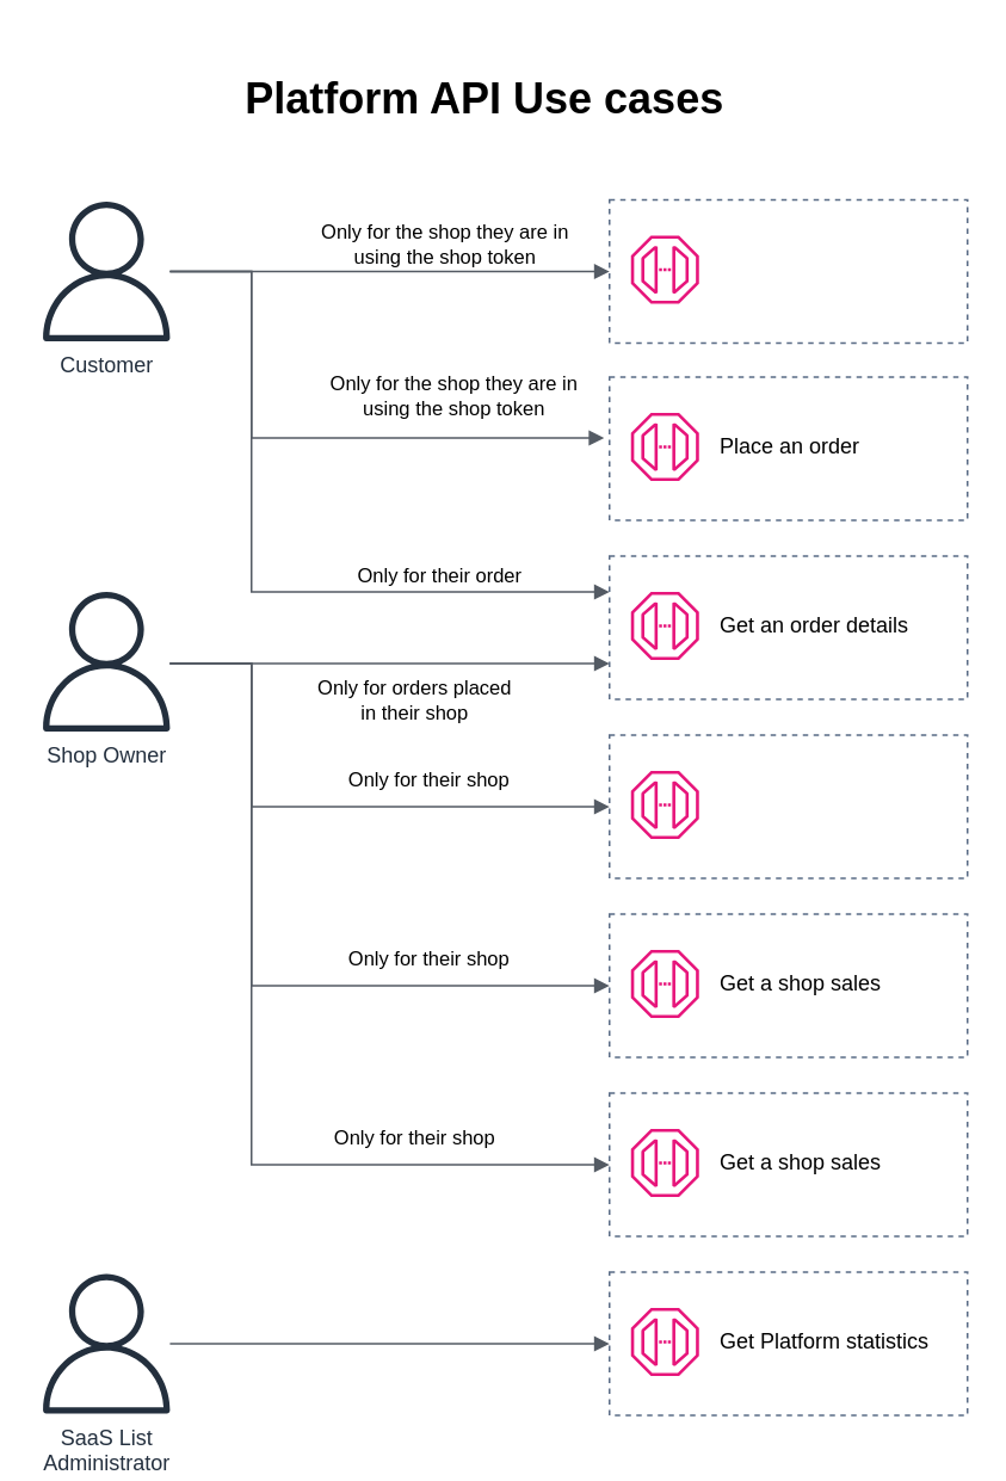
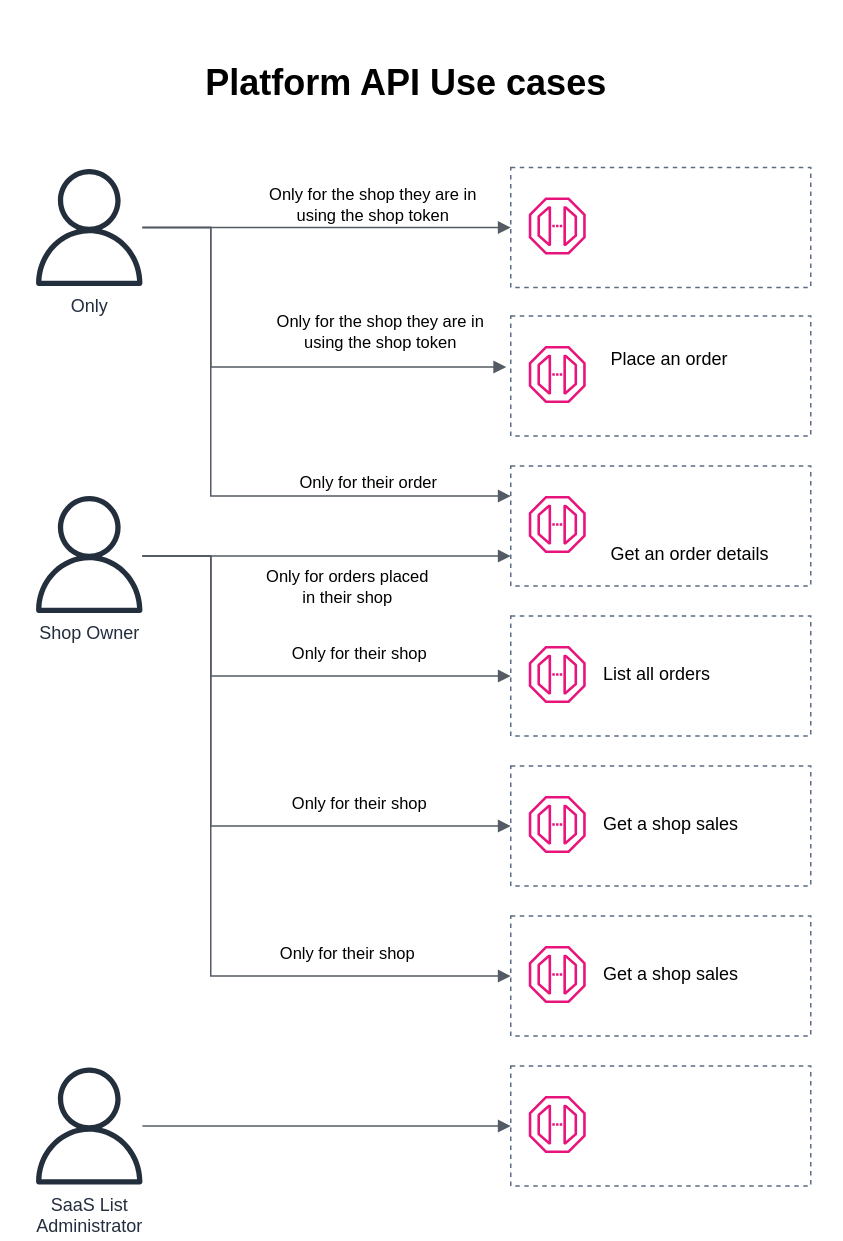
  <mxCell id="0" />
  <mxCell id="1" parent="0" />
  <mxCell id="2" value="&lt;h1&gt;Platform API Use cases&lt;/h1&gt;" style="text;html=1;align=center;verticalAlign=middle;resizable=0;points=[];autosize=1;strokeColor=none;fillColor=none;" parent="1" vertex="1"><mxGeometry x="125" y="20" width="290" height="70" as="geometry" /></mxCell>
- <mxCell id="3" value="Customer" style="sketch=0;outlineConnect=0;fontColor=#232F3E;gradientColor=none;fillColor=#232F3D;strokeColor=none;dashed=0;verticalLabelPosition=bottom;verticalAlign=top;align=center;html=1;fontSize=12;fontStyle=0;aspect=fixed;pointerEvents=1;shape=mxgraph.aws4.user;" vertex="1" parent="1"><mxGeometry x="20" y="112" width="78" height="78" as="geometry" /></mxCell>
+ <mxCell id="3" value="Only" style="sketch=0;outlineConnect=0;fontColor=#232F3E;gradientColor=none;fillColor=#232F3D;strokeColor=none;dashed=0;verticalLabelPosition=bottom;verticalAlign=top;align=center;html=1;fontSize=12;fontStyle=0;aspect=fixed;pointerEvents=1;shape=mxgraph.aws4.user;" vertex="1" parent="1"><mxGeometry x="20" y="112" width="78" height="78" as="geometry" /></mxCell>
  <mxCell id="4" value="Shop Owner" style="sketch=0;outlineConnect=0;fontColor=#232F3E;gradientColor=none;fillColor=#232F3D;strokeColor=none;dashed=0;verticalLabelPosition=bottom;verticalAlign=top;align=center;html=1;fontSize=12;fontStyle=0;aspect=fixed;pointerEvents=1;shape=mxgraph.aws4.user;" vertex="1" parent="1"><mxGeometry x="20" y="330" width="78" height="78" as="geometry" /></mxCell>
  <mxCell id="5" value="SaaS List&lt;div&gt;Administrator&lt;/div&gt;" style="sketch=0;outlineConnect=0;fontColor=#232F3E;gradientColor=none;fillColor=#232F3D;strokeColor=none;dashed=0;verticalLabelPosition=bottom;verticalAlign=top;align=center;html=1;fontSize=12;fontStyle=0;aspect=fixed;pointerEvents=1;shape=mxgraph.aws4.user;" vertex="1" parent="1"><mxGeometry x="20" y="711" width="78" height="78" as="geometry" /></mxCell>
  <mxCell id="6" value="" style="group" vertex="1" connectable="0" parent="1"><mxGeometry x="340" y="111" width="200" height="80" as="geometry" /></mxCell>
  <mxCell id="7" value="" style="fillColor=none;strokeColor=#5A6C86;dashed=1;verticalAlign=top;fontStyle=0;fontColor=#5A6C86;whiteSpace=wrap;html=1;" vertex="1" parent="6"><mxGeometry width="200" height="80" as="geometry" /></mxCell>
  <mxCell id="8" value="" style="sketch=0;outlineConnect=0;fontColor=#232F3E;gradientColor=none;fillColor=#E7157B;strokeColor=none;dashed=0;verticalLabelPosition=bottom;verticalAlign=top;align=center;html=1;fontSize=12;fontStyle=0;aspect=fixed;pointerEvents=1;shape=mxgraph.aws4.endpoint;" vertex="1" parent="6"><mxGeometry x="12" y="20" width="38" height="38" as="geometry" /></mxCell>
  <mxCell id="9" value="" style="group" vertex="1" connectable="0" parent="1"><mxGeometry x="340" y="310" width="200" height="80" as="geometry" /></mxCell>
  <mxCell id="10" value="" style="fillColor=none;strokeColor=#5A6C86;dashed=1;verticalAlign=top;fontStyle=0;fontColor=#5A6C86;whiteSpace=wrap;html=1;" vertex="1" parent="9"><mxGeometry width="200" height="80" as="geometry" /></mxCell>
  <mxCell id="11" value="" style="sketch=0;outlineConnect=0;fontColor=#232F3E;gradientColor=none;fillColor=#E7157B;strokeColor=none;dashed=0;verticalLabelPosition=bottom;verticalAlign=top;align=center;html=1;fontSize=12;fontStyle=0;aspect=fixed;pointerEvents=1;shape=mxgraph.aws4.endpoint;" vertex="1" parent="9"><mxGeometry x="12" y="20" width="38" height="38" as="geometry" /></mxCell>
- <mxCell id="12" value="Get an order details" style="rounded=0;whiteSpace=wrap;html=1;fillColor=none;strokeColor=none;align=left;" vertex="1" parent="9"><mxGeometry x="60" y="24" width="120" height="30" as="geometry" /></mxCell>
+ <mxCell id="12" value="Get an order details" style="rounded=0;whiteSpace=wrap;html=1;fillColor=none;strokeColor=none;align=left;" vertex="1" parent="9"><mxGeometry x="65" y="44" width="120" height="30" as="geometry" /></mxCell>
  <mxCell id="13" value="" style="group" vertex="1" connectable="0" parent="1"><mxGeometry x="340" y="710" width="200" height="80" as="geometry" /></mxCell>
  <mxCell id="14" value="" style="fillColor=none;strokeColor=#5A6C86;dashed=1;verticalAlign=top;fontStyle=0;fontColor=#5A6C86;whiteSpace=wrap;html=1;" vertex="1" parent="13"><mxGeometry width="200" height="80" as="geometry" /></mxCell>
  <mxCell id="15" value="" style="sketch=0;outlineConnect=0;fontColor=#232F3E;gradientColor=none;fillColor=#E7157B;strokeColor=none;dashed=0;verticalLabelPosition=bottom;verticalAlign=top;align=center;html=1;fontSize=12;fontStyle=0;aspect=fixed;pointerEvents=1;shape=mxgraph.aws4.endpoint;" vertex="1" parent="13"><mxGeometry x="12" y="20" width="38" height="38" as="geometry" /></mxCell>
- <mxCell id="16" value="Get Platform statistics" style="rounded=0;whiteSpace=wrap;html=1;fillColor=none;strokeColor=none;align=left;" vertex="1" parent="13"><mxGeometry x="60" y="24" width="120" height="30" as="geometry" /></mxCell>
  <mxCell id="17" value="" style="group" vertex="1" connectable="0" parent="1"><mxGeometry x="340" y="210" width="200" height="80" as="geometry" /></mxCell>
  <mxCell id="18" value="" style="fillColor=none;strokeColor=#5A6C86;dashed=1;verticalAlign=top;fontStyle=0;fontColor=#5A6C86;whiteSpace=wrap;html=1;" vertex="1" parent="17"><mxGeometry width="200" height="80" as="geometry" /></mxCell>
  <mxCell id="19" value="" style="sketch=0;outlineConnect=0;fontColor=#232F3E;gradientColor=none;fillColor=#E7157B;strokeColor=none;dashed=0;verticalLabelPosition=bottom;verticalAlign=top;align=center;html=1;fontSize=12;fontStyle=0;aspect=fixed;pointerEvents=1;shape=mxgraph.aws4.endpoint;" vertex="1" parent="17"><mxGeometry x="12" y="20" width="38" height="38" as="geometry" /></mxCell>
- <mxCell id="20" value="Place an order" style="rounded=0;whiteSpace=wrap;html=1;fillColor=none;strokeColor=none;align=left;" vertex="1" parent="17"><mxGeometry x="60" y="24" width="120" height="30" as="geometry" /></mxCell>
+ <mxCell id="20" value="Place an order" style="rounded=0;whiteSpace=wrap;html=1;fillColor=none;strokeColor=none;align=left;" vertex="1" parent="17"><mxGeometry x="65" y="14" width="120" height="30" as="geometry" /></mxCell>
  <mxCell id="21" value="" style="edgeStyle=orthogonalEdgeStyle;html=1;endArrow=block;elbow=vertical;startArrow=none;endFill=1;strokeColor=#545B64;rounded=0;entryX=0;entryY=0.5;entryDx=0;entryDy=0;" edge="1" parent="1" source="3" target="7"><mxGeometry width="100" relative="1" as="geometry"><mxPoint x="190" y="290" as="sourcePoint" /><mxPoint x="290" y="290" as="targetPoint" /></mxGeometry></mxCell>
  <mxCell id="22" value="Only for the shop they are in&lt;div&gt;using the shop token&lt;/div&gt;" style="edgeLabel;html=1;align=center;verticalAlign=middle;resizable=0;points=[];" vertex="1" connectable="0" parent="21"><mxGeometry x="-0.319" y="-3" relative="1" as="geometry"><mxPoint x="69" y="-19" as="offset" /></mxGeometry></mxCell>
  <mxCell id="23" value="" style="edgeStyle=orthogonalEdgeStyle;html=1;endArrow=block;elbow=vertical;startArrow=none;endFill=1;strokeColor=#545B64;rounded=0;entryX=-0.015;entryY=0.425;entryDx=0;entryDy=0;entryPerimeter=0;" edge="1" parent="1" source="3" target="18"><mxGeometry width="100" relative="1" as="geometry"><mxPoint x="700" y="530" as="sourcePoint" /><mxPoint x="800" y="530" as="targetPoint" /><Array as="points"><mxPoint x="140" y="151" /><mxPoint x="140" y="244" /></Array></mxGeometry></mxCell>
  <mxCell id="24" value="Only for the shop they are in&lt;div&gt;using the shop token&lt;/div&gt;" style="edgeLabel;html=1;align=center;verticalAlign=middle;resizable=0;points=[];" vertex="1" connectable="0" parent="23"><mxGeometry x="0.311" y="4" relative="1" as="geometry"><mxPoint x="31" y="-20" as="offset" /></mxGeometry></mxCell>
  <mxCell id="25" value="" style="group" vertex="1" connectable="0" parent="1"><mxGeometry x="340" y="410" width="200" height="80" as="geometry" /></mxCell>
  <mxCell id="26" value="" style="fillColor=none;strokeColor=#5A6C86;dashed=1;verticalAlign=top;fontStyle=0;fontColor=#5A6C86;whiteSpace=wrap;html=1;" vertex="1" parent="25"><mxGeometry width="200" height="80" as="geometry" /></mxCell>
  <mxCell id="27" value="" style="sketch=0;outlineConnect=0;fontColor=#232F3E;gradientColor=none;fillColor=#E7157B;strokeColor=none;dashed=0;verticalLabelPosition=bottom;verticalAlign=top;align=center;html=1;fontSize=12;fontStyle=0;aspect=fixed;pointerEvents=1;shape=mxgraph.aws4.endpoint;" vertex="1" parent="25"><mxGeometry x="12" y="20" width="38" height="38" as="geometry" /></mxCell>
+ <mxCell id="28" value="List all orders" style="rounded=0;whiteSpace=wrap;html=1;fillColor=none;strokeColor=none;align=left;" vertex="1" parent="25"><mxGeometry x="60" y="24" width="120" height="30" as="geometry" /></mxCell>
  <mxCell id="29" value="" style="edgeStyle=orthogonalEdgeStyle;html=1;endArrow=block;elbow=vertical;startArrow=none;endFill=1;strokeColor=#545B64;rounded=0;entryX=0;entryY=0.25;entryDx=0;entryDy=0;" edge="1" parent="1" source="3" target="10"><mxGeometry width="100" relative="1" as="geometry"><mxPoint x="94" y="161" as="sourcePoint" /><mxPoint x="347" y="274" as="targetPoint" /><Array as="points"><mxPoint x="140" y="151" /><mxPoint x="140" y="330" /></Array></mxGeometry></mxCell>
  <mxCell id="30" value="Only for their order" style="edgeLabel;html=1;align=center;verticalAlign=middle;resizable=0;points=[];" vertex="1" connectable="0" parent="29"><mxGeometry x="0.311" y="4" relative="1" as="geometry"><mxPoint x="51" y="-6" as="offset" /></mxGeometry></mxCell>
  <mxCell id="31" value="" style="edgeStyle=orthogonalEdgeStyle;html=1;endArrow=block;elbow=vertical;startArrow=none;endFill=1;strokeColor=#545B64;rounded=0;entryX=0;entryY=0.75;entryDx=0;entryDy=0;" edge="1" parent="1" source="4" target="10"><mxGeometry width="100" relative="1" as="geometry"><mxPoint x="270" y="470" as="sourcePoint" /><mxPoint x="370" y="470" as="targetPoint" /><Array as="points"><mxPoint x="100" y="370" /><mxPoint x="100" y="370" /></Array></mxGeometry></mxCell>
  <mxCell id="32" value="Only for orders placed&lt;div&gt;in their shop&lt;/div&gt;" style="edgeLabel;html=1;align=center;verticalAlign=middle;resizable=0;points=[];" vertex="1" connectable="0" parent="31"><mxGeometry x="0.186" y="-2" relative="1" as="geometry"><mxPoint x="-10" y="18" as="offset" /></mxGeometry></mxCell>
  <mxCell id="33" value="" style="group" vertex="1" connectable="0" parent="1"><mxGeometry x="340" y="510" width="200" height="80" as="geometry" /></mxCell>
  <mxCell id="34" value="" style="fillColor=none;strokeColor=#5A6C86;dashed=1;verticalAlign=top;fontStyle=0;fontColor=#5A6C86;whiteSpace=wrap;html=1;" vertex="1" parent="33"><mxGeometry width="200" height="80" as="geometry" /></mxCell>
  <mxCell id="35" value="" style="sketch=0;outlineConnect=0;fontColor=#232F3E;gradientColor=none;fillColor=#E7157B;strokeColor=none;dashed=0;verticalLabelPosition=bottom;verticalAlign=top;align=center;html=1;fontSize=12;fontStyle=0;aspect=fixed;pointerEvents=1;shape=mxgraph.aws4.endpoint;" vertex="1" parent="33"><mxGeometry x="12" y="20" width="38" height="38" as="geometry" /></mxCell>
  <mxCell id="36" value="Get a shop sales" style="rounded=0;whiteSpace=wrap;html=1;fillColor=none;strokeColor=none;align=left;" vertex="1" parent="33"><mxGeometry x="60" y="24" width="120" height="30" as="geometry" /></mxCell>
  <mxCell id="37" value="" style="edgeStyle=orthogonalEdgeStyle;html=1;endArrow=block;elbow=vertical;startArrow=none;endFill=1;strokeColor=#545B64;rounded=0;entryX=0;entryY=0.5;entryDx=0;entryDy=0;" edge="1" parent="1" source="4" target="34"><mxGeometry width="100" relative="1" as="geometry"><mxPoint x="104" y="380" as="sourcePoint" /><mxPoint x="350" y="380" as="targetPoint" /><Array as="points"><mxPoint x="140" y="370" /><mxPoint x="140" y="550" /></Array></mxGeometry></mxCell>
  <mxCell id="38" value="Only for their shop" style="edgeLabel;html=1;align=center;verticalAlign=middle;resizable=0;points=[];" vertex="1" connectable="0" parent="37"><mxGeometry x="0.186" y="-2" relative="1" as="geometry"><mxPoint x="72" y="-18" as="offset" /></mxGeometry></mxCell>
  <mxCell id="39" value="" style="edgeStyle=orthogonalEdgeStyle;html=1;endArrow=block;elbow=vertical;startArrow=none;endFill=1;strokeColor=#545B64;rounded=0;entryX=0;entryY=0.5;entryDx=0;entryDy=0;" edge="1" parent="1" source="4" target="26"><mxGeometry width="100" relative="1" as="geometry"><mxPoint x="104" y="380" as="sourcePoint" /><mxPoint x="350" y="600" as="targetPoint" /><Array as="points"><mxPoint x="140" y="370" /><mxPoint x="140" y="450" /></Array></mxGeometry></mxCell>
  <mxCell id="40" value="Only for their shop" style="edgeLabel;html=1;align=center;verticalAlign=middle;resizable=0;points=[];" vertex="1" connectable="0" parent="39"><mxGeometry x="0.186" y="-2" relative="1" as="geometry"><mxPoint x="31" y="-18" as="offset" /></mxGeometry></mxCell>
  <mxCell id="41" value="" style="edgeStyle=orthogonalEdgeStyle;html=1;endArrow=block;elbow=vertical;startArrow=none;endFill=1;strokeColor=#545B64;rounded=0;entryX=0;entryY=0.5;entryDx=0;entryDy=0;" edge="1" parent="1" source="5" target="14"><mxGeometry width="100" relative="1" as="geometry"><mxPoint x="50" y="860" as="sourcePoint" /><mxPoint x="150" y="860" as="targetPoint" /></mxGeometry></mxCell>
  <mxCell id="42" value="" style="group" vertex="1" connectable="0" parent="1"><mxGeometry x="340" y="610" width="200" height="80" as="geometry" /></mxCell>
  <mxCell id="43" value="" style="fillColor=none;strokeColor=#5A6C86;dashed=1;verticalAlign=top;fontStyle=0;fontColor=#5A6C86;whiteSpace=wrap;html=1;" vertex="1" parent="42"><mxGeometry width="200" height="80" as="geometry" /></mxCell>
  <mxCell id="44" value="" style="sketch=0;outlineConnect=0;fontColor=#232F3E;gradientColor=none;fillColor=#E7157B;strokeColor=none;dashed=0;verticalLabelPosition=bottom;verticalAlign=top;align=center;html=1;fontSize=12;fontStyle=0;aspect=fixed;pointerEvents=1;shape=mxgraph.aws4.endpoint;" vertex="1" parent="42"><mxGeometry x="12" y="20" width="38" height="38" as="geometry" /></mxCell>
  <mxCell id="45" value="Get a shop sales" style="rounded=0;whiteSpace=wrap;html=1;fillColor=none;strokeColor=none;align=left;" vertex="1" parent="42"><mxGeometry x="60" y="24" width="120" height="30" as="geometry" /></mxCell>
  <mxCell id="46" value="" style="edgeStyle=orthogonalEdgeStyle;html=1;endArrow=block;elbow=vertical;startArrow=none;endFill=1;strokeColor=#545B64;rounded=0;entryX=0;entryY=0.5;entryDx=0;entryDy=0;" edge="1" parent="1" source="4" target="43"><mxGeometry width="100" relative="1" as="geometry"><mxPoint x="104" y="380" as="sourcePoint" /><mxPoint x="350" y="600" as="targetPoint" /><Array as="points"><mxPoint x="140" y="370" /><mxPoint x="140" y="650" /></Array></mxGeometry></mxCell>
  <mxCell id="47" value="Only for their shop" style="edgeLabel;html=1;align=center;verticalAlign=middle;resizable=0;points=[];" vertex="1" connectable="0" parent="46"><mxGeometry x="0.186" y="-2" relative="1" as="geometry"><mxPoint x="92" y="-2" as="offset" /></mxGeometry></mxCell>
